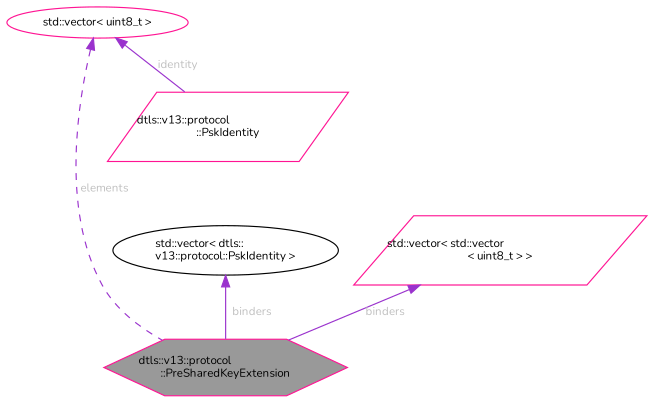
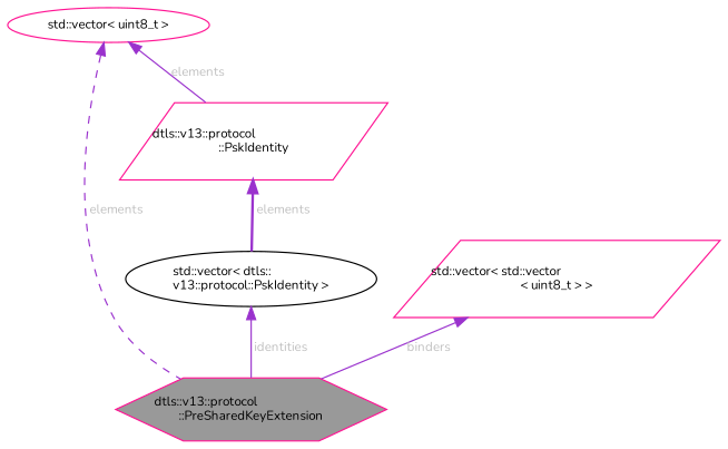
  digraph {
    fontname=Nunito
    rankdir=TB
    node [color=deeppink fillcolor=white fontname=Nunito fontsize=10 shape=ellipse style=filled]
    edge [color=darkorchid3 dir=back fontcolor=grey fontname=Nunito fontsize=10 labelfontname=Helvetica labelfontsize=10 style=solid]
    n1 [fillcolor=grey60 fontcolor=black height=0.2 label="dtls::v13::protocol\l::PreSharedKeyExtension" shape=hexagon width=0.4]
    n2 [color=black height=0.2 label="std::vector\< dtls::\lv13::protocol::PskIdentity \>" width=0.4]
    n3 [height=0.2 label="dtls::v13::protocol\l::PskIdentity" shape=parallelogram width=0.4]
    n4 [height=0.2 label="std::vector\< uint8_t \>" width=0.4]
    n5 [height=0.2 label="std::vector\< std::vector\l\< uint8_t \> \>" shape=parallelogram width=0.4]
-   n2 -> n1 [label=" binders"]
+   n2 -> n1 [label=" identities"]
+   n3 -> n2 [label=" elements" style=bold]
    n4 -> n1 [label=" elements" style=dashed]
-   n4 -> n3 [label=" identity"]
+   n4 -> n3 [label=" elements"]
    n5 -> n1 [label=" binders"]
  }
